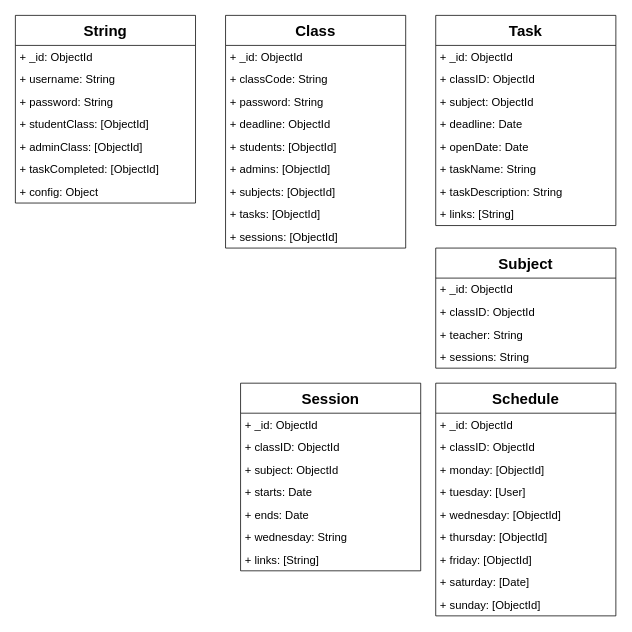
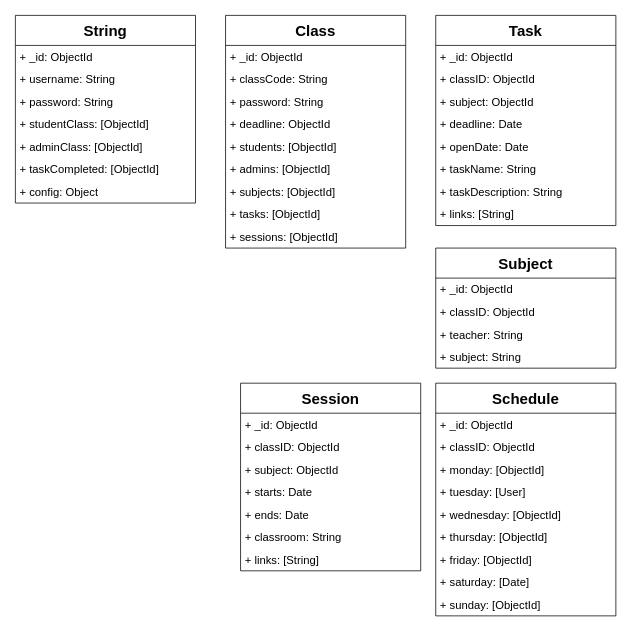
  <mxCell id="0" />
  <mxCell id="1" parent="0" />
  <mxCell id="2" value="&lt;b&gt;&lt;font style=&quot;font-size: 20px;&quot;&gt;String&lt;/font&gt;&lt;/b&gt;" style="swimlane;fontStyle=0;childLayout=stackLayout;horizontal=1;startSize=40;fillColor=none;horizontalStack=0;resizeParent=1;resizeParentMax=0;resizeLast=0;collapsible=1;marginBottom=0;whiteSpace=wrap;html=1;verticalAlign=middle;" vertex="1" parent="1"><mxGeometry x="20" y="20" width="240" height="250" as="geometry"><mxRectangle x="40" y="40" width="80" height="40" as="alternateBounds" /></mxGeometry></mxCell>
  <mxCell id="3" value="&lt;font style=&quot;font-size: 15px;&quot;&gt;+ _id: ObjectId&lt;/font&gt;" style="text;strokeColor=none;fillColor=none;align=left;verticalAlign=top;spacingLeft=4;spacingRight=4;overflow=hidden;rotatable=0;points=[[0,0.5],[1,0.5]];portConstraint=eastwest;whiteSpace=wrap;html=1;" vertex="1" parent="2"><mxGeometry y="40" width="240" height="30" as="geometry" /></mxCell>
  <mxCell id="4" value="&lt;div style=&quot;font-size: 15px;&quot;&gt;&lt;font style=&quot;font-size: 15px;&quot;&gt;+ username: String&lt;/font&gt;&lt;/div&gt;" style="text;strokeColor=none;fillColor=none;align=left;verticalAlign=top;spacingLeft=4;spacingRight=4;overflow=hidden;rotatable=0;points=[[0,0.5],[1,0.5]];portConstraint=eastwest;whiteSpace=wrap;html=1;" vertex="1" parent="2"><mxGeometry y="70" width="240" height="30" as="geometry" /></mxCell>
  <mxCell id="5" value="&lt;font style=&quot;font-size: 15px;&quot;&gt;+ password: String&lt;/font&gt;" style="text;strokeColor=none;fillColor=none;align=left;verticalAlign=top;spacingLeft=4;spacingRight=4;overflow=hidden;rotatable=0;points=[[0,0.5],[1,0.5]];portConstraint=eastwest;whiteSpace=wrap;html=1;" vertex="1" parent="2"><mxGeometry y="100" width="240" height="30" as="geometry" /></mxCell>
  <mxCell id="6" value="&lt;font style=&quot;font-size: 15px;&quot;&gt;+ studentClass: [ObjectId]&lt;/font&gt;" style="text;strokeColor=none;fillColor=none;align=left;verticalAlign=top;spacingLeft=4;spacingRight=4;overflow=hidden;rotatable=0;points=[[0,0.5],[1,0.5]];portConstraint=eastwest;whiteSpace=wrap;html=1;" vertex="1" parent="2"><mxGeometry y="130" width="240" height="30" as="geometry" /></mxCell>
  <mxCell id="7" value="&lt;font style=&quot;font-size: 15px;&quot;&gt;+ adminClass: [ObjectId]&lt;/font&gt;" style="text;strokeColor=none;fillColor=none;align=left;verticalAlign=top;spacingLeft=4;spacingRight=4;overflow=hidden;rotatable=0;points=[[0,0.5],[1,0.5]];portConstraint=eastwest;whiteSpace=wrap;html=1;" vertex="1" parent="2"><mxGeometry y="160" width="240" height="30" as="geometry" /></mxCell>
  <mxCell id="8" value="&lt;font style=&quot;font-size: 15px;&quot;&gt;+ taskCompleted: [ObjectId]&lt;/font&gt;" style="text;strokeColor=none;fillColor=none;align=left;verticalAlign=top;spacingLeft=4;spacingRight=4;overflow=hidden;rotatable=0;points=[[0,0.5],[1,0.5]];portConstraint=eastwest;whiteSpace=wrap;html=1;" vertex="1" parent="2"><mxGeometry y="190" width="240" height="30" as="geometry" /></mxCell>
  <mxCell id="9" value="&lt;font style=&quot;font-size: 15px;&quot;&gt;+ config: Object&lt;/font&gt;" style="text;strokeColor=none;fillColor=none;align=left;verticalAlign=top;spacingLeft=4;spacingRight=4;overflow=hidden;rotatable=0;points=[[0,0.5],[1,0.5]];portConstraint=eastwest;whiteSpace=wrap;html=1;" vertex="1" parent="2"><mxGeometry y="220" width="240" height="30" as="geometry" /></mxCell>
  <mxCell id="10" value="&lt;b&gt;&lt;font style=&quot;font-size: 20px;&quot;&gt;Class&lt;/font&gt;&lt;/b&gt;" style="swimlane;fontStyle=0;childLayout=stackLayout;horizontal=1;startSize=40;fillColor=none;horizontalStack=0;resizeParent=1;resizeParentMax=0;resizeLast=0;collapsible=1;marginBottom=0;whiteSpace=wrap;html=1;verticalAlign=middle;" vertex="1" parent="1"><mxGeometry x="300" y="20" width="240" height="310" as="geometry"><mxRectangle x="40" y="40" width="80" height="40" as="alternateBounds" /></mxGeometry></mxCell>
  <mxCell id="11" value="&lt;font style=&quot;font-size: 15px;&quot;&gt;+ _id: ObjectId&lt;/font&gt;" style="text;strokeColor=none;fillColor=none;align=left;verticalAlign=top;spacingLeft=4;spacingRight=4;overflow=hidden;rotatable=0;points=[[0,0.5],[1,0.5]];portConstraint=eastwest;whiteSpace=wrap;html=1;" vertex="1" parent="10"><mxGeometry y="40" width="240" height="30" as="geometry" /></mxCell>
  <mxCell id="12" value="&lt;div style=&quot;font-size: 15px;&quot;&gt;&lt;font style=&quot;font-size: 15px;&quot;&gt;+ classCode: String&lt;/font&gt;&lt;/div&gt;" style="text;strokeColor=none;fillColor=none;align=left;verticalAlign=top;spacingLeft=4;spacingRight=4;overflow=hidden;rotatable=0;points=[[0,0.5],[1,0.5]];portConstraint=eastwest;whiteSpace=wrap;html=1;" vertex="1" parent="10"><mxGeometry y="70" width="240" height="30" as="geometry" /></mxCell>
  <mxCell id="13" value="&lt;font style=&quot;font-size: 15px;&quot;&gt;+ password: String&lt;/font&gt;" style="text;strokeColor=none;fillColor=none;align=left;verticalAlign=top;spacingLeft=4;spacingRight=4;overflow=hidden;rotatable=0;points=[[0,0.5],[1,0.5]];portConstraint=eastwest;whiteSpace=wrap;html=1;" vertex="1" parent="10"><mxGeometry y="100" width="240" height="30" as="geometry" /></mxCell>
  <mxCell id="14" value="&lt;font style=&quot;font-size: 15px;&quot;&gt;+ deadline: ObjectId&lt;/font&gt;" style="text;strokeColor=none;fillColor=none;align=left;verticalAlign=top;spacingLeft=4;spacingRight=4;overflow=hidden;rotatable=0;points=[[0,0.5],[1,0.5]];portConstraint=eastwest;whiteSpace=wrap;html=1;" vertex="1" parent="10"><mxGeometry y="130" width="240" height="30" as="geometry" /></mxCell>
  <mxCell id="15" value="&lt;font style=&quot;font-size: 15px;&quot;&gt;+ students: [ObjectId]&lt;/font&gt;" style="text;strokeColor=none;fillColor=none;align=left;verticalAlign=top;spacingLeft=4;spacingRight=4;overflow=hidden;rotatable=0;points=[[0,0.5],[1,0.5]];portConstraint=eastwest;whiteSpace=wrap;html=1;" vertex="1" parent="10"><mxGeometry y="160" width="240" height="30" as="geometry" /></mxCell>
  <mxCell id="16" value="&lt;font style=&quot;font-size: 15px;&quot;&gt;+ admins: [ObjectId]&lt;/font&gt;" style="text;strokeColor=none;fillColor=none;align=left;verticalAlign=top;spacingLeft=4;spacingRight=4;overflow=hidden;rotatable=0;points=[[0,0.5],[1,0.5]];portConstraint=eastwest;whiteSpace=wrap;html=1;" vertex="1" parent="10"><mxGeometry y="190" width="240" height="30" as="geometry" /></mxCell>
  <mxCell id="17" value="&lt;font style=&quot;font-size: 15px;&quot;&gt;+ subjects: [&lt;/font&gt;&lt;font style=&quot;font-size: 15px;&quot;&gt;ObjectId&lt;/font&gt;&lt;font style=&quot;font-size: 15px;&quot;&gt;]&lt;br&gt;&lt;/font&gt;" style="text;strokeColor=none;fillColor=none;align=left;verticalAlign=top;spacingLeft=4;spacingRight=4;overflow=hidden;rotatable=0;points=[[0,0.5],[1,0.5]];portConstraint=eastwest;whiteSpace=wrap;html=1;" vertex="1" parent="10"><mxGeometry y="220" width="240" height="30" as="geometry" /></mxCell>
  <mxCell id="18" value="&lt;font style=&quot;font-size: 15px;&quot;&gt;+ tasks: [&lt;/font&gt;&lt;font style=&quot;font-size: 15px;&quot;&gt;ObjectId&lt;/font&gt;&lt;font style=&quot;font-size: 15px;&quot;&gt;]&lt;br&gt;&lt;/font&gt;" style="text;strokeColor=none;fillColor=none;align=left;verticalAlign=top;spacingLeft=4;spacingRight=4;overflow=hidden;rotatable=0;points=[[0,0.5],[1,0.5]];portConstraint=eastwest;whiteSpace=wrap;html=1;" vertex="1" parent="10"><mxGeometry y="250" width="240" height="30" as="geometry" /></mxCell>
  <mxCell id="19" value="&lt;font style=&quot;font-size: 15px;&quot;&gt;+ sessions: [&lt;/font&gt;&lt;font style=&quot;font-size: 15px;&quot;&gt;ObjectId&lt;/font&gt;&lt;font style=&quot;font-size: 15px;&quot;&gt;]&lt;br&gt;&lt;/font&gt;" style="text;strokeColor=none;fillColor=none;align=left;verticalAlign=top;spacingLeft=4;spacingRight=4;overflow=hidden;rotatable=0;points=[[0,0.5],[1,0.5]];portConstraint=eastwest;whiteSpace=wrap;html=1;" vertex="1" parent="10"><mxGeometry y="280" width="240" height="30" as="geometry" /></mxCell>
  <mxCell id="20" value="&lt;b&gt;&lt;font style=&quot;font-size: 20px;&quot;&gt;Subject&lt;/font&gt;&lt;/b&gt;" style="swimlane;fontStyle=0;childLayout=stackLayout;horizontal=1;startSize=40;fillColor=none;horizontalStack=0;resizeParent=1;resizeParentMax=0;resizeLast=0;collapsible=1;marginBottom=0;whiteSpace=wrap;html=1;verticalAlign=middle;" vertex="1" parent="1"><mxGeometry x="580" y="330" width="240" height="160" as="geometry"><mxRectangle x="40" y="40" width="80" height="40" as="alternateBounds" /></mxGeometry></mxCell>
  <mxCell id="21" value="&lt;font style=&quot;font-size: 15px;&quot;&gt;+ _id: ObjectId&lt;/font&gt;" style="text;strokeColor=none;fillColor=none;align=left;verticalAlign=top;spacingLeft=4;spacingRight=4;overflow=hidden;rotatable=0;points=[[0,0.5],[1,0.5]];portConstraint=eastwest;whiteSpace=wrap;html=1;" vertex="1" parent="20"><mxGeometry y="40" width="240" height="30" as="geometry" /></mxCell>
  <mxCell id="22" value="&lt;div style=&quot;font-size: 15px;&quot;&gt;&lt;font style=&quot;font-size: 15px;&quot;&gt;+ classID: ObjectId&lt;/font&gt;&lt;/div&gt;" style="text;strokeColor=none;fillColor=none;align=left;verticalAlign=top;spacingLeft=4;spacingRight=4;overflow=hidden;rotatable=0;points=[[0,0.5],[1,0.5]];portConstraint=eastwest;whiteSpace=wrap;html=1;" vertex="1" parent="20"><mxGeometry y="70" width="240" height="30" as="geometry" /></mxCell>
  <mxCell id="23" value="&lt;font style=&quot;font-size: 15px;&quot;&gt;+ teacher: String&lt;/font&gt;" style="text;strokeColor=none;fillColor=none;align=left;verticalAlign=top;spacingLeft=4;spacingRight=4;overflow=hidden;rotatable=0;points=[[0,0.5],[1,0.5]];portConstraint=eastwest;whiteSpace=wrap;html=1;" vertex="1" parent="20"><mxGeometry y="100" width="240" height="30" as="geometry" /></mxCell>
- <mxCell id="24" value="&lt;font style=&quot;font-size: 15px;&quot;&gt;+ sessions: String&lt;/font&gt;" style="text;strokeColor=none;fillColor=none;align=left;verticalAlign=top;spacingLeft=4;spacingRight=4;overflow=hidden;rotatable=0;points=[[0,0.5],[1,0.5]];portConstraint=eastwest;whiteSpace=wrap;html=1;" vertex="1" parent="20"><mxGeometry y="130" width="240" height="30" as="geometry" /></mxCell>
+ <mxCell id="24" value="&lt;font style=&quot;font-size: 15px;&quot;&gt;+ subject: String&lt;/font&gt;" style="text;strokeColor=none;fillColor=none;align=left;verticalAlign=top;spacingLeft=4;spacingRight=4;overflow=hidden;rotatable=0;points=[[0,0.5],[1,0.5]];portConstraint=eastwest;whiteSpace=wrap;html=1;" vertex="1" parent="20"><mxGeometry y="130" width="240" height="30" as="geometry" /></mxCell>
  <mxCell id="25" value="&lt;b&gt;&lt;font style=&quot;font-size: 20px;&quot;&gt;Task&lt;/font&gt;&lt;/b&gt;" style="swimlane;fontStyle=0;childLayout=stackLayout;horizontal=1;startSize=40;fillColor=none;horizontalStack=0;resizeParent=1;resizeParentMax=0;resizeLast=0;collapsible=1;marginBottom=0;whiteSpace=wrap;html=1;verticalAlign=middle;" vertex="1" parent="1"><mxGeometry x="580" y="20" width="240" height="280" as="geometry"><mxRectangle x="40" y="40" width="80" height="40" as="alternateBounds" /></mxGeometry></mxCell>
  <mxCell id="26" value="&lt;font style=&quot;font-size: 15px;&quot;&gt;+ _id: ObjectId&lt;/font&gt;" style="text;strokeColor=none;fillColor=none;align=left;verticalAlign=top;spacingLeft=4;spacingRight=4;overflow=hidden;rotatable=0;points=[[0,0.5],[1,0.5]];portConstraint=eastwest;whiteSpace=wrap;html=1;" vertex="1" parent="25"><mxGeometry y="40" width="240" height="30" as="geometry" /></mxCell>
  <mxCell id="27" value="&lt;div style=&quot;font-size: 15px;&quot;&gt;&lt;font style=&quot;font-size: 15px;&quot;&gt;+ classID: ObjectId&lt;/font&gt;&lt;/div&gt;" style="text;strokeColor=none;fillColor=none;align=left;verticalAlign=top;spacingLeft=4;spacingRight=4;overflow=hidden;rotatable=0;points=[[0,0.5],[1,0.5]];portConstraint=eastwest;whiteSpace=wrap;html=1;" vertex="1" parent="25"><mxGeometry y="70" width="240" height="30" as="geometry" /></mxCell>
  <mxCell id="28" value="&lt;font style=&quot;font-size: 15px;&quot;&gt;+ subject: ObjectId&lt;/font&gt;" style="text;strokeColor=none;fillColor=none;align=left;verticalAlign=top;spacingLeft=4;spacingRight=4;overflow=hidden;rotatable=0;points=[[0,0.5],[1,0.5]];portConstraint=eastwest;whiteSpace=wrap;html=1;" vertex="1" parent="25"><mxGeometry y="100" width="240" height="30" as="geometry" /></mxCell>
  <mxCell id="29" value="&lt;font style=&quot;font-size: 15px;&quot;&gt;+ deadline: Date&lt;/font&gt;" style="text;strokeColor=none;fillColor=none;align=left;verticalAlign=top;spacingLeft=4;spacingRight=4;overflow=hidden;rotatable=0;points=[[0,0.5],[1,0.5]];portConstraint=eastwest;whiteSpace=wrap;html=1;" vertex="1" parent="25"><mxGeometry y="130" width="240" height="30" as="geometry" /></mxCell>
  <mxCell id="30" value="&lt;font style=&quot;font-size: 15px;&quot;&gt;+ openDate: Date&lt;/font&gt;" style="text;strokeColor=none;fillColor=none;align=left;verticalAlign=top;spacingLeft=4;spacingRight=4;overflow=hidden;rotatable=0;points=[[0,0.5],[1,0.5]];portConstraint=eastwest;whiteSpace=wrap;html=1;" vertex="1" parent="25"><mxGeometry y="160" width="240" height="30" as="geometry" /></mxCell>
  <mxCell id="31" value="&lt;font style=&quot;font-size: 15px;&quot;&gt;+ taskName: String&lt;/font&gt;" style="text;strokeColor=none;fillColor=none;align=left;verticalAlign=top;spacingLeft=4;spacingRight=4;overflow=hidden;rotatable=0;points=[[0,0.5],[1,0.5]];portConstraint=eastwest;whiteSpace=wrap;html=1;" vertex="1" parent="25"><mxGeometry y="190" width="240" height="30" as="geometry" /></mxCell>
  <mxCell id="32" value="&lt;font style=&quot;font-size: 15px;&quot;&gt;+ taskDescription: String&lt;/font&gt;&lt;font style=&quot;font-size: 15px;&quot;&gt;&lt;br&gt;&lt;/font&gt;" style="text;strokeColor=none;fillColor=none;align=left;verticalAlign=top;spacingLeft=4;spacingRight=4;overflow=hidden;rotatable=0;points=[[0,0.5],[1,0.5]];portConstraint=eastwest;whiteSpace=wrap;html=1;" vertex="1" parent="25"><mxGeometry y="220" width="240" height="30" as="geometry" /></mxCell>
  <mxCell id="33" value="&lt;font style=&quot;font-size: 15px;&quot;&gt;+ links: [String&lt;/font&gt;&lt;font style=&quot;font-size: 15px;&quot;&gt;]&lt;br&gt;&lt;/font&gt;" style="text;strokeColor=none;fillColor=none;align=left;verticalAlign=top;spacingLeft=4;spacingRight=4;overflow=hidden;rotatable=0;points=[[0,0.5],[1,0.5]];portConstraint=eastwest;whiteSpace=wrap;html=1;" vertex="1" parent="25"><mxGeometry y="250" width="240" height="30" as="geometry" /></mxCell>
  <mxCell id="34" value="&lt;b&gt;&lt;font style=&quot;font-size: 20px;&quot;&gt;Schedule&lt;/font&gt;&lt;/b&gt;" style="swimlane;fontStyle=0;childLayout=stackLayout;horizontal=1;startSize=40;fillColor=none;horizontalStack=0;resizeParent=1;resizeParentMax=0;resizeLast=0;collapsible=1;marginBottom=0;whiteSpace=wrap;html=1;verticalAlign=middle;" vertex="1" parent="1"><mxGeometry x="580" y="510" width="240" height="310" as="geometry"><mxRectangle x="40" y="40" width="80" height="40" as="alternateBounds" /></mxGeometry></mxCell>
  <mxCell id="35" value="&lt;font style=&quot;font-size: 15px;&quot;&gt;+ _id: ObjectId&lt;/font&gt;" style="text;strokeColor=none;fillColor=none;align=left;verticalAlign=top;spacingLeft=4;spacingRight=4;overflow=hidden;rotatable=0;points=[[0,0.5],[1,0.5]];portConstraint=eastwest;whiteSpace=wrap;html=1;" vertex="1" parent="34"><mxGeometry y="40" width="240" height="30" as="geometry" /></mxCell>
  <mxCell id="36" value="&lt;div style=&quot;font-size: 15px;&quot;&gt;&lt;font style=&quot;font-size: 15px;&quot;&gt;+ classID: ObjectId&lt;/font&gt;&lt;/div&gt;" style="text;strokeColor=none;fillColor=none;align=left;verticalAlign=top;spacingLeft=4;spacingRight=4;overflow=hidden;rotatable=0;points=[[0,0.5],[1,0.5]];portConstraint=eastwest;whiteSpace=wrap;html=1;" vertex="1" parent="34"><mxGeometry y="70" width="240" height="30" as="geometry" /></mxCell>
  <mxCell id="37" value="&lt;font style=&quot;font-size: 15px;&quot;&gt;+ monday: [ObjectId]&lt;/font&gt;" style="text;strokeColor=none;fillColor=none;align=left;verticalAlign=top;spacingLeft=4;spacingRight=4;overflow=hidden;rotatable=0;points=[[0,0.5],[1,0.5]];portConstraint=eastwest;whiteSpace=wrap;html=1;" vertex="1" parent="34"><mxGeometry y="100" width="240" height="30" as="geometry" /></mxCell>
  <mxCell id="38" value="&lt;font style=&quot;font-size: 15px;&quot;&gt;+ tuesday: &lt;/font&gt;&lt;font style=&quot;font-size: 15px;&quot;&gt;[User]&lt;/font&gt;" style="text;strokeColor=none;fillColor=none;align=left;verticalAlign=top;spacingLeft=4;spacingRight=4;overflow=hidden;rotatable=0;points=[[0,0.5],[1,0.5]];portConstraint=eastwest;whiteSpace=wrap;html=1;" vertex="1" parent="34"><mxGeometry y="130" width="240" height="30" as="geometry" /></mxCell>
  <mxCell id="39" value="&lt;font style=&quot;font-size: 15px;&quot;&gt;+ wednesday: &lt;/font&gt;&lt;font style=&quot;font-size: 15px;&quot;&gt;[ObjectId]&lt;/font&gt;" style="text;strokeColor=none;fillColor=none;align=left;verticalAlign=top;spacingLeft=4;spacingRight=4;overflow=hidden;rotatable=0;points=[[0,0.5],[1,0.5]];portConstraint=eastwest;whiteSpace=wrap;html=1;" vertex="1" parent="34"><mxGeometry y="160" width="240" height="30" as="geometry" /></mxCell>
  <mxCell id="40" value="&lt;font style=&quot;font-size: 15px;&quot;&gt;+ thursday: &lt;/font&gt;&lt;font style=&quot;font-size: 15px;&quot;&gt;[ObjectId]&lt;/font&gt;" style="text;strokeColor=none;fillColor=none;align=left;verticalAlign=top;spacingLeft=4;spacingRight=4;overflow=hidden;rotatable=0;points=[[0,0.5],[1,0.5]];portConstraint=eastwest;whiteSpace=wrap;html=1;" vertex="1" parent="34"><mxGeometry y="190" width="240" height="30" as="geometry" /></mxCell>
  <mxCell id="41" value="&lt;font style=&quot;font-size: 15px;&quot;&gt;+ friday: &lt;/font&gt;&lt;font style=&quot;font-size: 15px;&quot;&gt;[ObjectId]&lt;/font&gt;" style="text;strokeColor=none;fillColor=none;align=left;verticalAlign=top;spacingLeft=4;spacingRight=4;overflow=hidden;rotatable=0;points=[[0,0.5],[1,0.5]];portConstraint=eastwest;whiteSpace=wrap;html=1;" vertex="1" parent="34"><mxGeometry y="220" width="240" height="30" as="geometry" /></mxCell>
  <mxCell id="42" value="&lt;font style=&quot;font-size: 15px;&quot;&gt;+ saturday: &lt;/font&gt;&lt;font style=&quot;font-size: 15px;&quot;&gt;[Date]&lt;/font&gt;" style="text;strokeColor=none;fillColor=none;align=left;verticalAlign=top;spacingLeft=4;spacingRight=4;overflow=hidden;rotatable=0;points=[[0,0.5],[1,0.5]];portConstraint=eastwest;whiteSpace=wrap;html=1;" vertex="1" parent="34"><mxGeometry y="250" width="240" height="30" as="geometry" /></mxCell>
  <mxCell id="43" value="&lt;font style=&quot;font-size: 15px;&quot;&gt;+ sunday: &lt;/font&gt;&lt;font style=&quot;font-size: 15px;&quot;&gt;[ObjectId]&lt;/font&gt;" style="text;strokeColor=none;fillColor=none;align=left;verticalAlign=top;spacingLeft=4;spacingRight=4;overflow=hidden;rotatable=0;points=[[0,0.5],[1,0.5]];portConstraint=eastwest;whiteSpace=wrap;html=1;" vertex="1" parent="34"><mxGeometry y="280" width="240" height="30" as="geometry" /></mxCell>
  <mxCell id="44" value="&lt;b&gt;&lt;font style=&quot;font-size: 20px;&quot;&gt;Session&lt;/font&gt;&lt;/b&gt;" style="swimlane;fontStyle=0;childLayout=stackLayout;horizontal=1;startSize=40;fillColor=none;horizontalStack=0;resizeParent=1;resizeParentMax=0;resizeLast=0;collapsible=1;marginBottom=0;whiteSpace=wrap;html=1;verticalAlign=middle;" vertex="1" parent="1"><mxGeometry x="320" y="510" width="240" height="250" as="geometry"><mxRectangle x="40" y="40" width="80" height="40" as="alternateBounds" /></mxGeometry></mxCell>
  <mxCell id="45" value="&lt;font style=&quot;font-size: 15px;&quot;&gt;+ _id: ObjectId&lt;/font&gt;" style="text;strokeColor=none;fillColor=none;align=left;verticalAlign=top;spacingLeft=4;spacingRight=4;overflow=hidden;rotatable=0;points=[[0,0.5],[1,0.5]];portConstraint=eastwest;whiteSpace=wrap;html=1;" vertex="1" parent="44"><mxGeometry y="40" width="240" height="30" as="geometry" /></mxCell>
  <mxCell id="46" value="&lt;div style=&quot;font-size: 15px;&quot;&gt;&lt;font style=&quot;font-size: 15px;&quot;&gt;+ classID: ObjectId&lt;/font&gt;&lt;/div&gt;" style="text;strokeColor=none;fillColor=none;align=left;verticalAlign=top;spacingLeft=4;spacingRight=4;overflow=hidden;rotatable=0;points=[[0,0.5],[1,0.5]];portConstraint=eastwest;whiteSpace=wrap;html=1;" vertex="1" parent="44"><mxGeometry y="70" width="240" height="30" as="geometry" /></mxCell>
  <mxCell id="47" value="&lt;div style=&quot;font-size: 15px;&quot;&gt;&lt;font style=&quot;font-size: 15px;&quot;&gt;+ subject: ObjectId&lt;/font&gt;&lt;/div&gt;" style="text;strokeColor=none;fillColor=none;align=left;verticalAlign=top;spacingLeft=4;spacingRight=4;overflow=hidden;rotatable=0;points=[[0,0.5],[1,0.5]];portConstraint=eastwest;whiteSpace=wrap;html=1;" vertex="1" parent="44"><mxGeometry y="100" width="240" height="30" as="geometry" /></mxCell>
  <mxCell id="48" value="&lt;font style=&quot;font-size: 15px;&quot;&gt;+ starts: Date&lt;/font&gt;" style="text;strokeColor=none;fillColor=none;align=left;verticalAlign=top;spacingLeft=4;spacingRight=4;overflow=hidden;rotatable=0;points=[[0,0.5],[1,0.5]];portConstraint=eastwest;whiteSpace=wrap;html=1;" vertex="1" parent="44"><mxGeometry y="130" width="240" height="30" as="geometry" /></mxCell>
  <mxCell id="49" value="&lt;font style=&quot;font-size: 15px;&quot;&gt;+ ends: Date&lt;/font&gt;" style="text;strokeColor=none;fillColor=none;align=left;verticalAlign=top;spacingLeft=4;spacingRight=4;overflow=hidden;rotatable=0;points=[[0,0.5],[1,0.5]];portConstraint=eastwest;whiteSpace=wrap;html=1;" vertex="1" parent="44"><mxGeometry y="160" width="240" height="30" as="geometry" /></mxCell>
- <mxCell id="50" value="&lt;font style=&quot;font-size: 15px;&quot;&gt;+ wednesday: String&lt;/font&gt;" style="text;strokeColor=none;fillColor=none;align=left;verticalAlign=top;spacingLeft=4;spacingRight=4;overflow=hidden;rotatable=0;points=[[0,0.5],[1,0.5]];portConstraint=eastwest;whiteSpace=wrap;html=1;" vertex="1" parent="44"><mxGeometry y="190" width="240" height="30" as="geometry" /></mxCell>
+ <mxCell id="50" value="&lt;font style=&quot;font-size: 15px;&quot;&gt;+ classroom: String&lt;/font&gt;" style="text;strokeColor=none;fillColor=none;align=left;verticalAlign=top;spacingLeft=4;spacingRight=4;overflow=hidden;rotatable=0;points=[[0,0.5],[1,0.5]];portConstraint=eastwest;whiteSpace=wrap;html=1;" vertex="1" parent="44"><mxGeometry y="190" width="240" height="30" as="geometry" /></mxCell>
  <mxCell id="51" value="&lt;font style=&quot;font-size: 15px;&quot;&gt;+ links: [String]&lt;/font&gt;" style="text;strokeColor=none;fillColor=none;align=left;verticalAlign=top;spacingLeft=4;spacingRight=4;overflow=hidden;rotatable=0;points=[[0,0.5],[1,0.5]];portConstraint=eastwest;whiteSpace=wrap;html=1;" vertex="1" parent="44"><mxGeometry y="220" width="240" height="30" as="geometry" /></mxCell>
